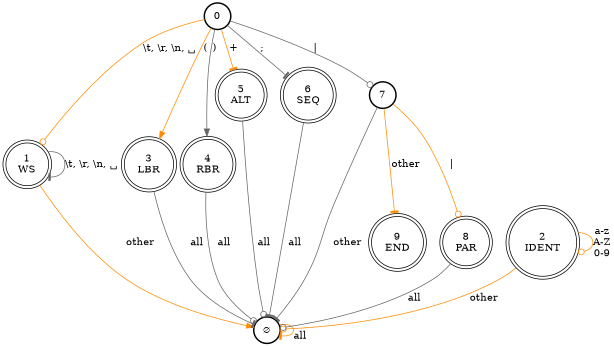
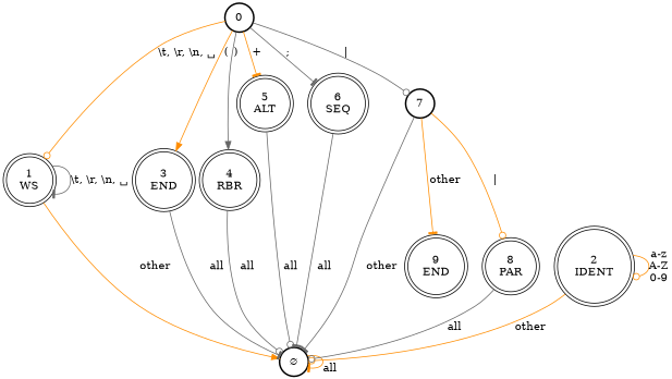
  digraph {
    node [shape=doublecircle]
    edge [arrowhead=tee color=gray40]
    n1 [label="∅" penwidth=2 shape=circle]
    0 [penwidth=2 shape=circle]
    n3 [label="1\nWS"]
-   n4 [label="3\nLBR"]
+   n4 [label="3\nEND"]
    n5 [label="4\nRBR"]
    n6 [label="5\nALT"]
    n7 [label="6\nSEQ"]
    7 [penwidth=2 shape=circle]
    n9 [label="2\nIDENT"]
    n10 [label="9\nEND"]
    n11 [label="8\nPAR"]
    n1 -> n1 [color=darkorange label="\nall"]
    0 -> n3 [arrowhead=odot color=darkorange label="\\t, \\r, \\n, ␣"]
    0 -> n4 [arrowhead=normal color=darkorange label="("]
    0 -> n5 [arrowhead=normal label=")"]
    0 -> n6 [color=darkorange label="+"]
    0 -> n7 [label=";"]
    0 -> 7 [arrowhead=odot label="|"]
    n3 -> n1 [arrowhead=normal color=darkorange label=other]
    n3 -> n3 [label="\\t, \\r, \\n, ␣"]
    n4 -> n1 [label=all]
    n5 -> n1 [arrowhead=odot label=all]
    n6 -> n1 [arrowhead=odot label=all]
    n7 -> n1 [label=all]
    7 -> n1 [label=other]
    7 -> n10 [color=darkorange label=other]
    7 -> n11 [arrowhead=odot color=darkorange label="|"]
    n9 -> n1 [arrowhead=odot color=darkorange label=other]
    n9 -> n9 [arrowhead=odot color=darkorange label="a-z\nA-Z\n0-9"]
    n11 -> n1 [arrowhead=odot label=all]
  }
